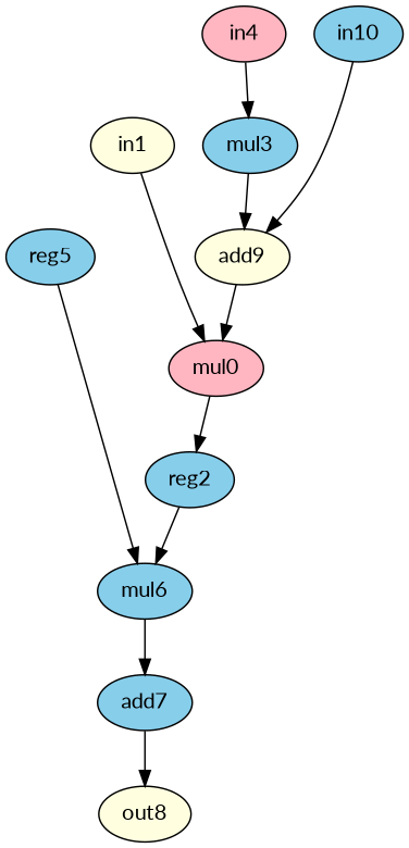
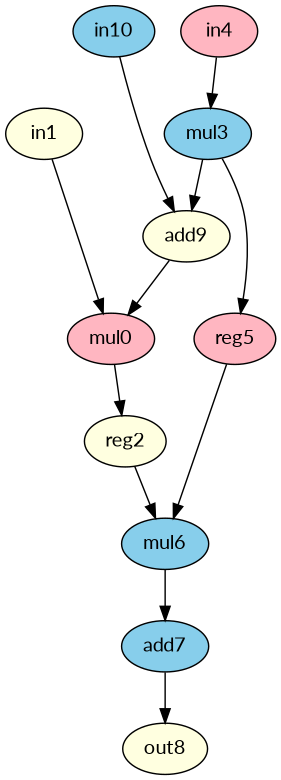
  digraph {
    fontname=Lato
    node [fillcolor=lightyellow fontname=Lato op=mul style=filled]
    edge [fontname=Lato port=0 weight=0]
    n1 [fillcolor=lightpink label=mul0]
-   n2 [fillcolor=skyblue label=reg2 op=reg]
+   n2 [label=reg2 op=reg]
    n3 [fillcolor=skyblue label=mul6]
    n4 [label=in1 op=in]
    n5 [fillcolor=skyblue label=add7 op=addi value=2]
    n6 [fillcolor=skyblue label=mul3]
-   n7 [fillcolor=skyblue label=reg5 op=reg]
+   n7 [fillcolor=lightpink label=reg5 op=reg]
    n8 [label=add9 op=addi value=2]
    n9 [fillcolor=lightpink label=in4 op=in]
    n10 [label=out8 op=output]
    n11 [fillcolor=skyblue label=in10 op=in]
    n1 -> n2
    n2 -> n3
    n3 -> n5
    n4 -> n1
    n5 -> n10
+   n6 -> n7
    n6 -> n8 [port=1]
    n7 -> n3 [port=1]
    n8 -> n1 [port=1]
    n9 -> n6
    n11 -> n8
  }
